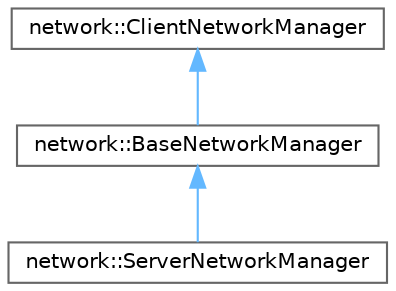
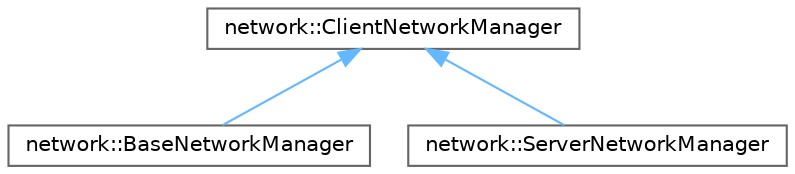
  digraph {
    rankdir=TB
    node [color=grey40 fillcolor=white fontname=Helvetica fontsize=10 shape=box style=filled]
    edge [color=steelblue1 dir=back fontname=Helvetica fontsize=10 labelfontname=Helvetica labelfontsize=10 style=solid]
    n1 [height=0.2 label="network::BaseNetworkManager" width=0.4]
    n2 [height=0.2 label="network::ServerNetworkManager" width=0.4]
    n3 [height=0.2 label="network::ClientNetworkManager" width=0.4]
-   n1 -> n2
+   n3 -> n2
    n3 -> n1
  }
